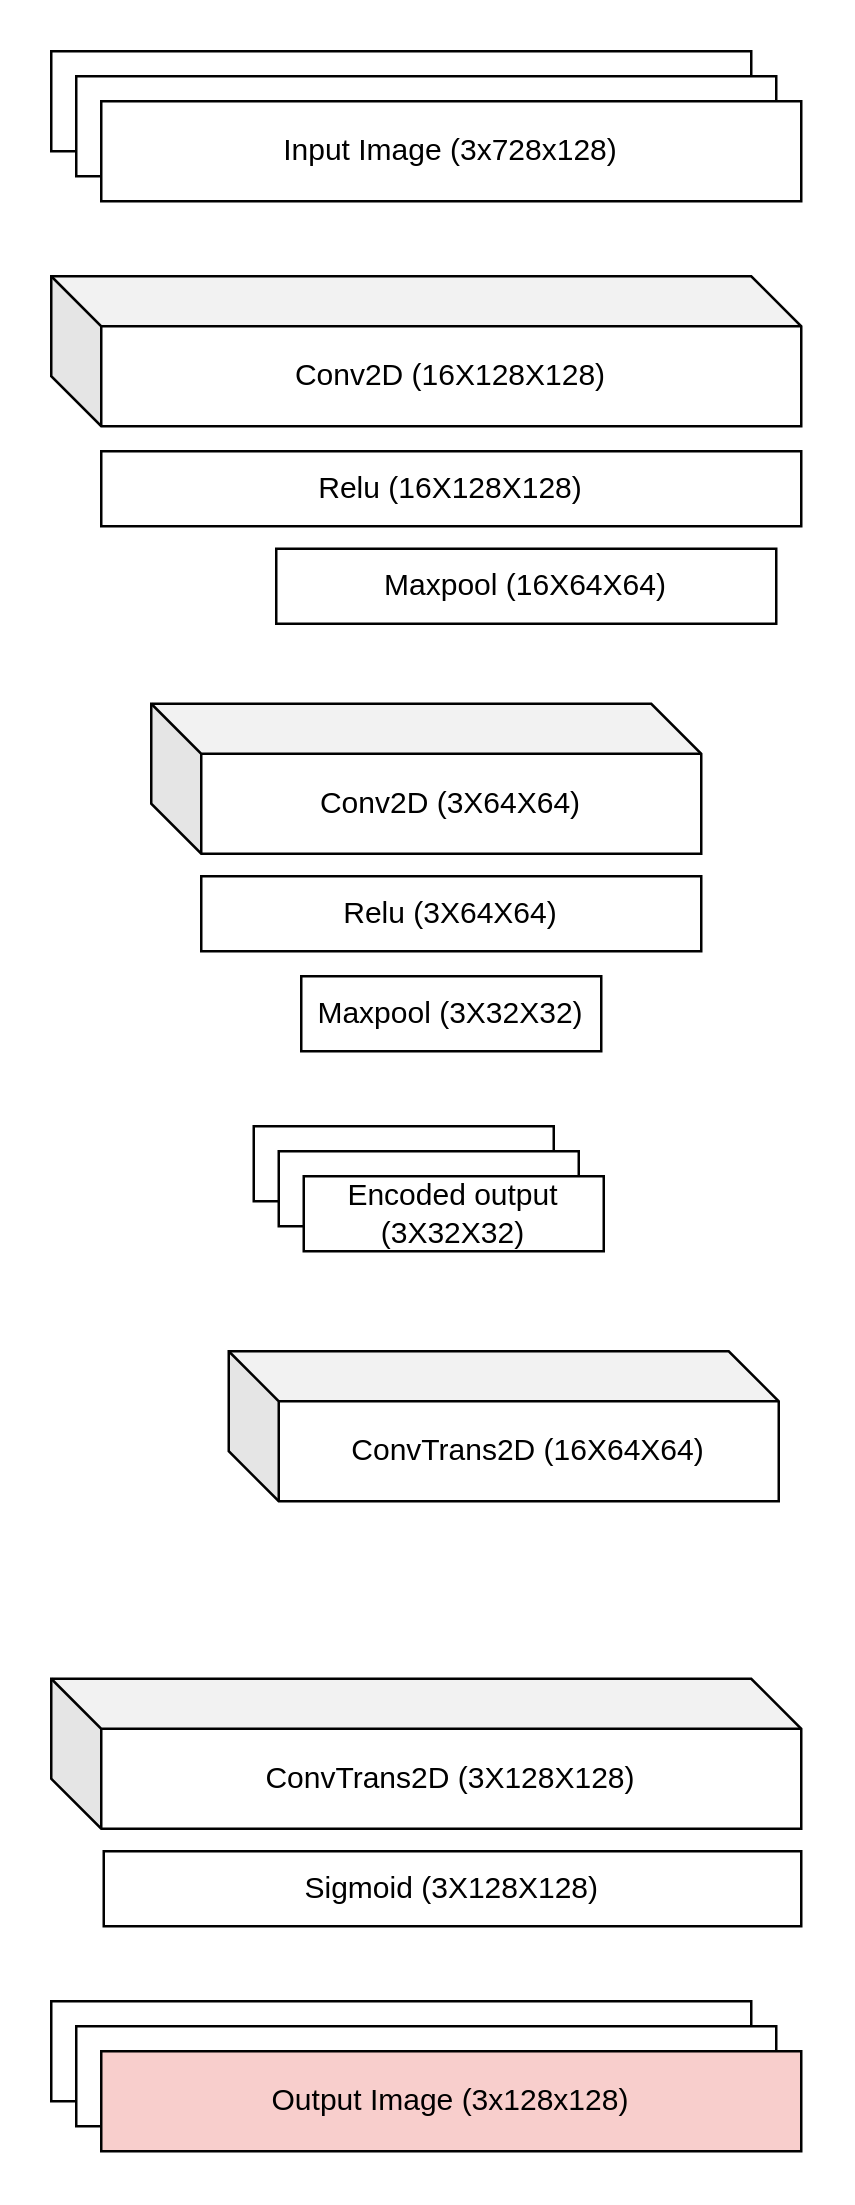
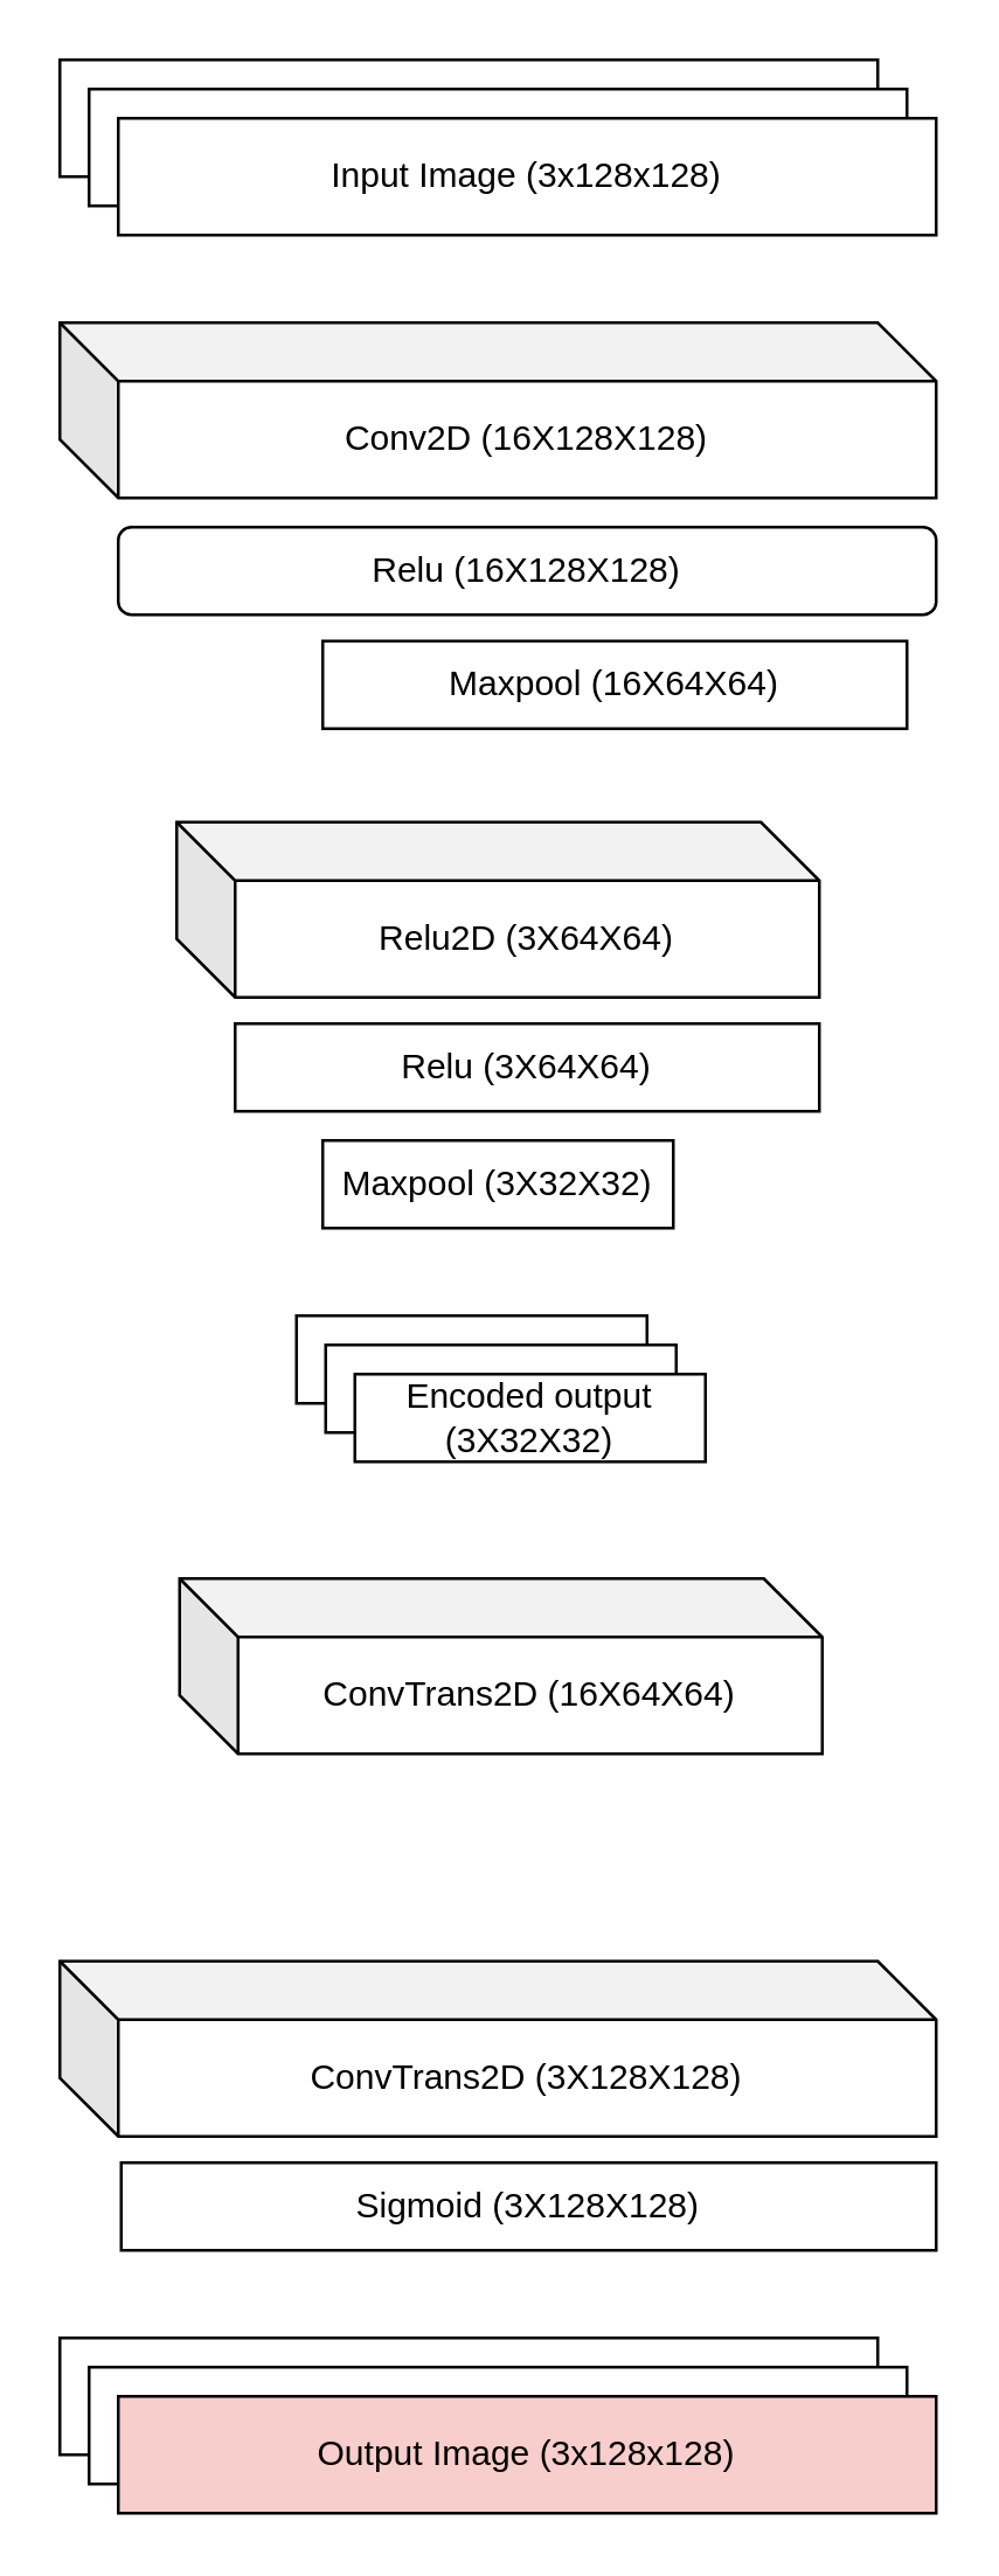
  <mxCell id="0" />
  <mxCell id="1" parent="0" />
  <mxCell id="2" value="" style="rounded=0;whiteSpace=wrap;html=1;" vertex="1" parent="1"><mxGeometry x="20" y="20" width="280" height="40" as="geometry" /></mxCell>
  <mxCell id="3" value="" style="rounded=0;whiteSpace=wrap;html=1;" vertex="1" parent="1"><mxGeometry x="30" y="30" width="280" height="40" as="geometry" /></mxCell>
- <mxCell id="4" value="Input Image (3x728x128)" style="rounded=0;whiteSpace=wrap;html=1;" vertex="1" parent="1"><mxGeometry x="40" y="40" width="280" height="40" as="geometry" /></mxCell>
+ <mxCell id="4" value="Input Image (3x128x128)" style="rounded=0;whiteSpace=wrap;html=1;" vertex="1" parent="1"><mxGeometry x="40" y="40" width="280" height="40" as="geometry" /></mxCell>
  <mxCell id="5" value="Conv2D (16X128X128)" style="shape=cube;whiteSpace=wrap;html=1;boundedLbl=1;backgroundOutline=1;darkOpacity=0.05;darkOpacity2=0.1;" vertex="1" parent="1"><mxGeometry x="20" y="110" width="300" height="60" as="geometry" /></mxCell>
- <mxCell id="6" value="Relu (16X128X128)" style="rounded=0;whiteSpace=wrap;html=1;" vertex="1" parent="1"><mxGeometry x="40" y="180" width="280" height="30" as="geometry" /></mxCell>
+ <mxCell id="6" value="Relu (16X128X128)" style="whiteSpace=wrap;html=1;rounded=1;" vertex="1" parent="1"><mxGeometry x="40" y="180" width="280" height="30" as="geometry" /></mxCell>
  <mxCell id="7" value="Maxpool (16X64X64)" style="rounded=0;whiteSpace=wrap;html=1;" vertex="1" parent="1"><mxGeometry x="110" y="219" width="200" height="30" as="geometry" /></mxCell>
- <mxCell id="8" value="Conv2D (3X64X64)" style="shape=cube;whiteSpace=wrap;html=1;boundedLbl=1;backgroundOutline=1;darkOpacity=0.05;darkOpacity2=0.1;" vertex="1" parent="1"><mxGeometry x="60" y="281" width="220" height="60" as="geometry" /></mxCell>
+ <mxCell id="8" value="Relu2D (3X64X64)" style="shape=cube;whiteSpace=wrap;html=1;boundedLbl=1;backgroundOutline=1;darkOpacity=0.05;darkOpacity2=0.1;" vertex="1" parent="1"><mxGeometry x="60" y="281" width="220" height="60" as="geometry" /></mxCell>
  <mxCell id="9" value="Relu (3X64X64)" style="rounded=0;whiteSpace=wrap;html=1;" vertex="1" parent="1"><mxGeometry x="80" y="350" width="200" height="30" as="geometry" /></mxCell>
- <mxCell id="10" value="Maxpool (3X32X32)" style="rounded=0;whiteSpace=wrap;html=1;" vertex="1" parent="1"><mxGeometry x="120" y="390" width="120" height="30" as="geometry" /></mxCell>
+ <mxCell id="10" value="Maxpool (3X32X32)" style="rounded=0;whiteSpace=wrap;html=1;" vertex="1" parent="1"><mxGeometry x="110" y="390" width="120" height="30" as="geometry" /></mxCell>
  <mxCell id="11" value="" style="rounded=0;whiteSpace=wrap;html=1;" vertex="1" parent="1"><mxGeometry x="101" y="450" width="120" height="30" as="geometry" /></mxCell>
  <mxCell id="12" value="" style="rounded=0;whiteSpace=wrap;html=1;" vertex="1" parent="1"><mxGeometry x="111" y="460" width="120" height="30" as="geometry" /></mxCell>
  <mxCell id="13" value="Encoded output&lt;br&gt;(3X32X32)" style="rounded=0;whiteSpace=wrap;html=1;" vertex="1" parent="1"><mxGeometry x="121" y="470" width="120" height="30" as="geometry" /></mxCell>
- <mxCell id="14" value="ConvTrans2D (16X64X64)" style="shape=cube;whiteSpace=wrap;html=1;boundedLbl=1;backgroundOutline=1;darkOpacity=0.05;darkOpacity2=0.1;" vertex="1" parent="1"><mxGeometry x="91" y="540" width="220" height="60" as="geometry" /></mxCell>
+ <mxCell id="14" value="ConvTrans2D (16X64X64)" style="shape=cube;whiteSpace=wrap;html=1;boundedLbl=1;backgroundOutline=1;darkOpacity=0.05;darkOpacity2=0.1;" vertex="1" parent="1"><mxGeometry x="61" y="540" width="220" height="60" as="geometry" /></mxCell>
  <mxCell id="15" value="ConvTrans2D (3X128X128)" style="shape=cube;whiteSpace=wrap;html=1;boundedLbl=1;backgroundOutline=1;darkOpacity=0.05;darkOpacity2=0.1;" vertex="1" parent="1"><mxGeometry x="20" y="671" width="300" height="60" as="geometry" /></mxCell>
  <mxCell id="16" value="Sigmoid (3X128X128)" style="rounded=0;whiteSpace=wrap;html=1;" vertex="1" parent="1"><mxGeometry x="41" y="740" width="279" height="30" as="geometry" /></mxCell>
  <mxCell id="17" value="" style="rounded=0;whiteSpace=wrap;html=1;" vertex="1" parent="1"><mxGeometry x="20" y="800" width="280" height="40" as="geometry" /></mxCell>
  <mxCell id="18" value="" style="rounded=0;whiteSpace=wrap;html=1;" vertex="1" parent="1"><mxGeometry x="30" y="810" width="280" height="40" as="geometry" /></mxCell>
  <mxCell id="19" value="Output Image (3x128x128)" style="rounded=0;whiteSpace=wrap;html=1;fillColor=#f8cecc;" vertex="1" parent="1"><mxGeometry x="40" y="820" width="280" height="40" as="geometry" /></mxCell>
